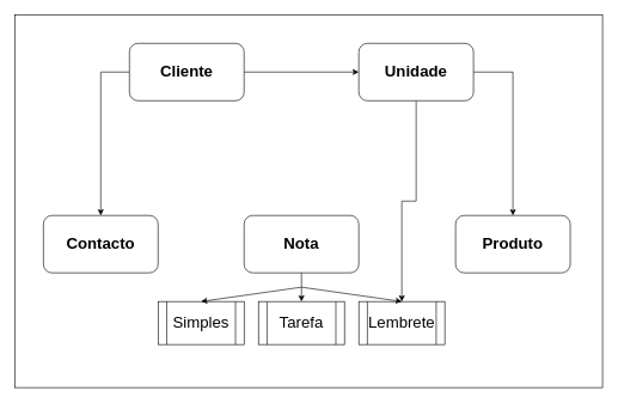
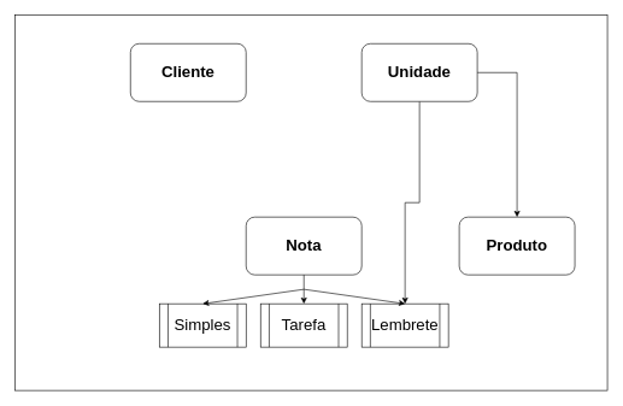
  <mxCell id="0" />
  <mxCell id="1" parent="0" />
- <mxCell id="2" style="edgeStyle=orthogonalEdgeStyle;rounded=0;orthogonalLoop=1;jettySize=auto;html=1;entryX=0;entryY=0.5;entryDx=0;entryDy=0;fontSize=22;" edge="1" parent="1" source="5" target="9"><mxGeometry relative="1" as="geometry" /></mxCell>
- <mxCell id="3" style="edgeStyle=orthogonalEdgeStyle;rounded=0;orthogonalLoop=1;jettySize=auto;html=1;fontSize=22;entryX=0.5;entryY=0;entryDx=0;entryDy=0;exitX=0;exitY=0.5;exitDx=0;exitDy=0;" edge="1" parent="1" source="5" target="7"><mxGeometry relative="1" as="geometry"><mxPoint x="140" y="280" as="targetPoint" /></mxGeometry></mxCell>
  <mxCell id="4" style="edgeStyle=orthogonalEdgeStyle;rounded=0;orthogonalLoop=1;jettySize=auto;html=1;fontSize=22;exitX=0.5;exitY=1;exitDx=0;exitDy=0;" edge="1" parent="1" source="9" target="13"><mxGeometry relative="1" as="geometry" /></mxCell>
  <mxCell id="5" value="&lt;font style=&quot;font-size: 22px&quot;&gt;&lt;b&gt;Cliente&lt;/b&gt;&lt;/font&gt;" style="rounded=1;whiteSpace=wrap;html=1;" vertex="1" parent="1"><mxGeometry x="180" y="60" width="160" height="80" as="geometry" /></mxCell>
  <mxCell id="6" value="&lt;font style=&quot;font-size: 22px&quot;&gt;&lt;b&gt;Nota&lt;/b&gt;&lt;/font&gt;" style="rounded=1;whiteSpace=wrap;html=1;" vertex="1" parent="1"><mxGeometry x="340" y="300" width="160" height="80" as="geometry" /></mxCell>
- <mxCell id="7" value="&lt;font style=&quot;font-size: 22px&quot;&gt;&lt;b&gt;Contacto&lt;/b&gt;&lt;/font&gt;" style="rounded=1;whiteSpace=wrap;html=1;" vertex="1" parent="1"><mxGeometry x="60" y="300" width="160" height="80" as="geometry" /></mxCell>
  <mxCell id="8" style="edgeStyle=orthogonalEdgeStyle;rounded=0;orthogonalLoop=1;jettySize=auto;html=1;entryX=0.5;entryY=0;entryDx=0;entryDy=0;fontSize=22;exitX=1;exitY=0.5;exitDx=0;exitDy=0;" edge="1" parent="1" source="9" target="10"><mxGeometry relative="1" as="geometry" /></mxCell>
  <mxCell id="9" value="&lt;font style=&quot;font-size: 22px&quot;&gt;&lt;b&gt;Unidade&lt;/b&gt;&lt;/font&gt;" style="rounded=1;whiteSpace=wrap;html=1;" vertex="1" parent="1"><mxGeometry x="500" y="60" width="160" height="80" as="geometry" /></mxCell>
  <mxCell id="10" value="&lt;font style=&quot;font-size: 22px&quot;&gt;&lt;b&gt;Produto&lt;/b&gt;&lt;/font&gt;" style="rounded=1;whiteSpace=wrap;html=1;" vertex="1" parent="1"><mxGeometry x="635" y="300" width="160" height="80" as="geometry" /></mxCell>
  <mxCell id="11" value="Simples" style="shape=process;whiteSpace=wrap;html=1;backgroundOutline=1;fontSize=22;" vertex="1" parent="1"><mxGeometry x="220" y="420" width="120" height="60" as="geometry" /></mxCell>
  <mxCell id="12" value="Tarefa" style="shape=process;whiteSpace=wrap;html=1;backgroundOutline=1;fontSize=22;" vertex="1" parent="1"><mxGeometry x="360" y="420" width="120" height="60" as="geometry" /></mxCell>
  <mxCell id="13" value="Lembrete" style="shape=process;whiteSpace=wrap;html=1;backgroundOutline=1;fontSize=22;" vertex="1" parent="1"><mxGeometry x="500" y="420" width="120" height="60" as="geometry" /></mxCell>
  <mxCell id="14" value="" style="endArrow=none;html=1;rounded=0;fontSize=22;entryX=0.5;entryY=1;entryDx=0;entryDy=0;" edge="1" parent="1" target="6"><mxGeometry width="50" height="50" relative="1" as="geometry"><mxPoint x="420" y="400" as="sourcePoint" /><mxPoint x="460" y="400" as="targetPoint" /></mxGeometry></mxCell>
  <mxCell id="15" value="" style="endArrow=classic;html=1;rounded=0;fontSize=22;entryX=0.5;entryY=0;entryDx=0;entryDy=0;" edge="1" parent="1" target="11"><mxGeometry width="50" height="50" relative="1" as="geometry"><mxPoint x="420" y="400" as="sourcePoint" /><mxPoint x="460" y="400" as="targetPoint" /></mxGeometry></mxCell>
  <mxCell id="16" value="" style="endArrow=classic;html=1;rounded=0;fontSize=22;entryX=0.5;entryY=0;entryDx=0;entryDy=0;" edge="1" parent="1" target="12"><mxGeometry width="50" height="50" relative="1" as="geometry"><mxPoint x="420" y="400" as="sourcePoint" /><mxPoint x="290" y="430" as="targetPoint" /></mxGeometry></mxCell>
  <mxCell id="17" value="" style="endArrow=classic;html=1;rounded=0;fontSize=22;entryX=0.5;entryY=0;entryDx=0;entryDy=0;" edge="1" parent="1" target="13"><mxGeometry width="50" height="50" relative="1" as="geometry"><mxPoint x="420" y="400" as="sourcePoint" /><mxPoint x="300" y="440" as="targetPoint" /></mxGeometry></mxCell>
  <mxCell id="18" value="" style="rounded=0;whiteSpace=wrap;html=1;fontSize=22;fillColor=none;" vertex="1" parent="1"><mxGeometry width="820" height="520" as="geometry" x="20" y="20" /></mxCell>
